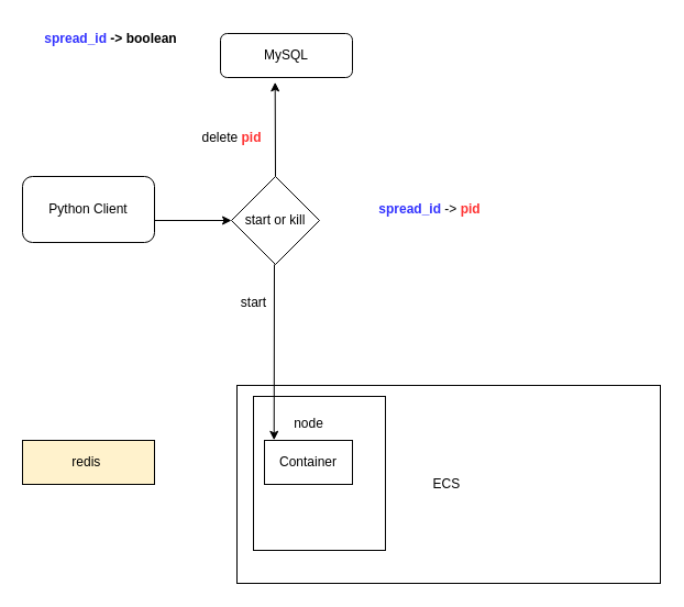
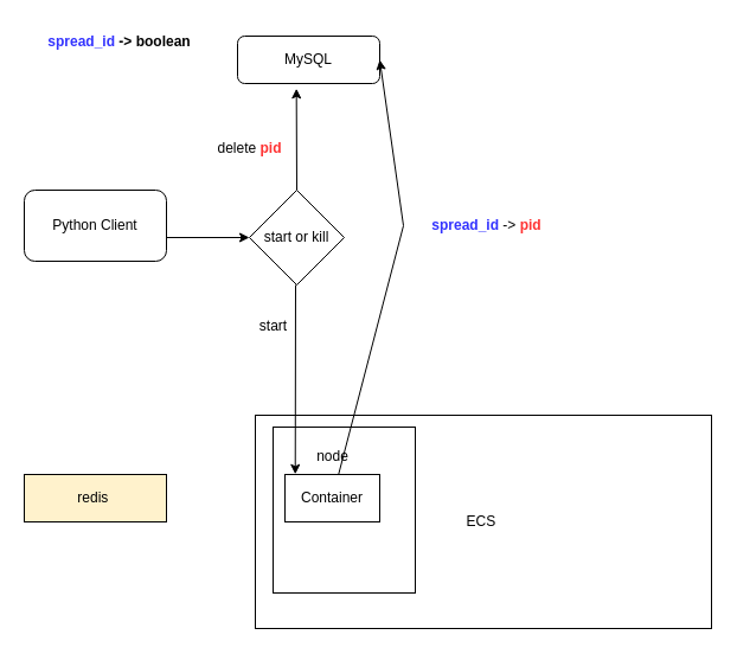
  <mxCell id="0" />
  <mxCell id="1" parent="0" />
  <mxCell id="2" value="ECS&amp;nbsp;" style="rounded=0;whiteSpace=wrap;html=1;" vertex="1" parent="1"><mxGeometry x="215" y="350" width="385" height="180" as="geometry" /></mxCell>
  <mxCell id="3" value="&lt;p&gt;&lt;br&gt;&lt;/p&gt;" style="rounded=0;whiteSpace=wrap;html=1;align=left;" vertex="1" parent="1"><mxGeometry x="230" y="360" width="120" height="140" as="geometry" /></mxCell>
  <mxCell id="4" value="MySQL" style="rounded=1;whiteSpace=wrap;html=1;fontSize=12;glass=0;strokeWidth=1;shadow=0;" parent="1" vertex="1"><mxGeometry x="200" y="30" width="120" height="40" as="geometry" /></mxCell>
  <mxCell id="5" value="Python Client" style="rounded=1;whiteSpace=wrap;html=1;" vertex="1" parent="1"><mxGeometry x="20" y="160" width="120" height="60" as="geometry" /></mxCell>
  <mxCell id="6" value="&lt;b&gt;&lt;font color=&quot;#3333ff&quot;&gt;spread_id &lt;/font&gt;-&amp;gt; boolean&lt;/b&gt;" style="text;html=1;align=center;verticalAlign=middle;resizable=0;points=[];autosize=1;strokeColor=none;fillColor=none;" vertex="1" parent="1"><mxGeometry x="30" y="20" width="140" height="30" as="geometry" /></mxCell>
  <mxCell id="7" value="Container" style="rounded=0;whiteSpace=wrap;html=1;" vertex="1" parent="1"><mxGeometry x="240" y="400" width="80" height="40" as="geometry" /></mxCell>
  <mxCell id="8" value="" style="endArrow=classic;html=1;rounded=0;entryX=0.109;entryY=-0.006;entryDx=0;entryDy=0;entryPerimeter=0;" edge="1" parent="1" target="7"><mxGeometry width="50" height="50" relative="1" as="geometry"><mxPoint x="249" y="240" as="sourcePoint" /><mxPoint x="250.5" y="270" as="targetPoint" /></mxGeometry></mxCell>
  <mxCell id="9" value="start" style="text;html=1;align=center;verticalAlign=middle;resizable=0;points=[];autosize=1;strokeColor=none;fillColor=none;" vertex="1" parent="1"><mxGeometry x="205" y="260" width="50" height="30" as="geometry" /></mxCell>
  <mxCell id="10" value="node" style="text;html=1;align=center;verticalAlign=middle;resizable=0;points=[];autosize=1;strokeColor=none;fillColor=none;" vertex="1" parent="1"><mxGeometry x="255" y="370" width="50" height="30" as="geometry" /></mxCell>
- <mxCell id="12" value="&lt;font color=&quot;#3333ff&quot;&gt;&lt;b&gt;spread_id&lt;/b&gt;&lt;/font&gt;&amp;nbsp;-&amp;gt;&amp;nbsp;&lt;font color=&quot;#ff3333&quot;&gt;&lt;b&gt;pid&lt;/b&gt;&lt;/font&gt;" style="text;html=1;align=center;verticalAlign=middle;resizable=0;points=[];autosize=1;strokeColor=none;fillColor=none;" vertex="1" parent="1"><mxGeometry x="330" y="175" width="120" height="30" as="geometry" /></mxCell>
+ <mxCell id="11" value="" style="endArrow=classic;html=1;rounded=0;entryX=1;entryY=0.5;entryDx=0;entryDy=0;" edge="1" parent="1" source="7" target="4"><mxGeometry width="50" height="50" relative="1" as="geometry"><mxPoint x="305" y="320" as="sourcePoint" /><mxPoint x="350" y="120" as="targetPoint" /><Array as="points"><mxPoint x="340" y="190" /></Array></mxGeometry></mxCell>
+ <mxCell id="12" value="&lt;font color=&quot;#3333ff&quot;&gt;&lt;b&gt;spread_id&lt;/b&gt;&lt;/font&gt;&amp;nbsp;-&amp;gt;&amp;nbsp;&lt;font color=&quot;#ff3333&quot;&gt;&lt;b&gt;pid&lt;/b&gt;&lt;/font&gt;" style="text;html=1;align=center;verticalAlign=middle;resizable=0;points=[];autosize=1;strokeColor=none;fillColor=none;" vertex="1" parent="1"><mxGeometry x="350" y="175" width="120" height="30" as="geometry" /></mxCell>
  <mxCell id="13" value="delete &lt;b&gt;&lt;font color=&quot;#ff3333&quot;&gt;pid&lt;/font&gt;&lt;/b&gt;" style="text;html=1;align=center;verticalAlign=middle;resizable=0;points=[];autosize=1;strokeColor=none;fillColor=none;" vertex="1" parent="1"><mxGeometry x="170" y="110" width="80" height="30" as="geometry" /></mxCell>
  <mxCell id="14" value="start or kill" style="rhombus;whiteSpace=wrap;html=1;" vertex="1" parent="1"><mxGeometry x="210" y="160" width="80" height="80" as="geometry" /></mxCell>
  <mxCell id="15" value="" style="endArrow=classic;html=1;rounded=0;entryX=0;entryY=0.5;entryDx=0;entryDy=0;" edge="1" parent="1" target="14"><mxGeometry width="50" height="50" relative="1" as="geometry"><mxPoint x="140" y="200" as="sourcePoint" /><mxPoint x="190" y="150" as="targetPoint" /></mxGeometry></mxCell>
  <mxCell id="16" value="" style="endArrow=classic;html=1;rounded=0;entryX=0.414;entryY=1.107;entryDx=0;entryDy=0;entryPerimeter=0;" edge="1" parent="1" target="4"><mxGeometry width="50" height="50" relative="1" as="geometry"><mxPoint x="250" y="160" as="sourcePoint" /><mxPoint x="300" y="110" as="targetPoint" /></mxGeometry></mxCell>
  <mxCell id="17" value="redis&amp;nbsp;" style="rounded=0;whiteSpace=wrap;html=1;fillColor=#fff2cc;" vertex="1" parent="1"><mxGeometry x="20" y="400" width="120" height="40" as="geometry" /></mxCell>
